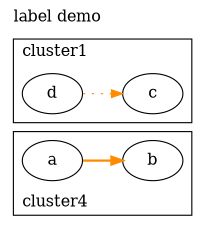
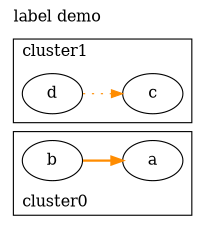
  digraph {
    label="label demo"
    labeljust=left
    labelloc=top
    rankdir=LR
    edge [color=darkorange]
    a [height=0.50 width=0.75]
    b [height=0.50 width=0.75]
    c [height=0.50 width=0.75]
    d [height=0.50 width=0.75]
    subgraph cluster_1 {
-     label=cluster4
+     label=cluster0
      labelloc=bottom
      a
      b
    }
    subgraph cluster_2 {
      label=cluster1
      c
      d
    }
-   a -> b [style=bold]
+   b -> a [style=bold]
    d -> c [style=dotted]
  }
